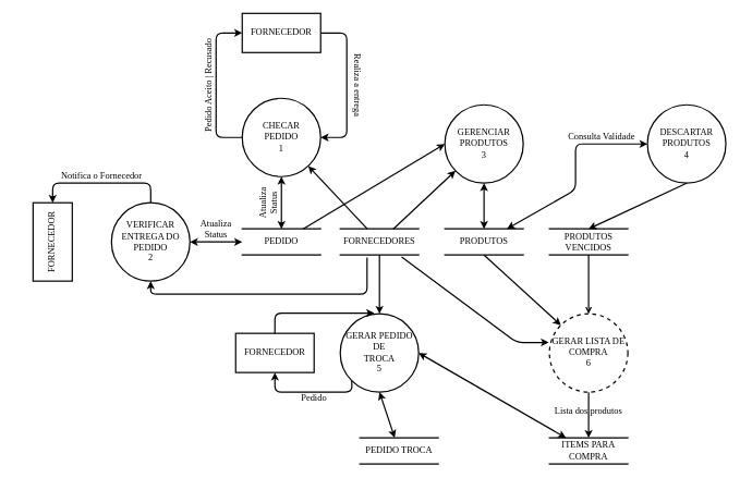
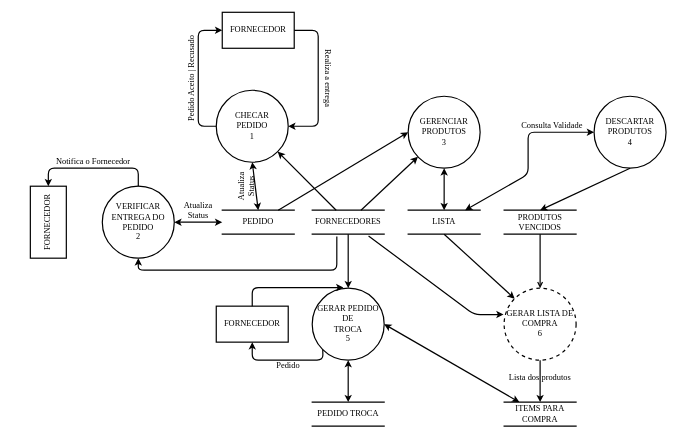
  <mxCell id="0" />
  <mxCell id="1" parent="0" />
  <mxCell id="2" value="FORNECEDOR" style="rounded=0;whiteSpace=wrap;html=1;strokeWidth=2;fontFamily=Tahoma;fontSize=14;" parent="1" vertex="1"><mxGeometry x="370" y="20" width="120" height="60" as="geometry" /></mxCell>
- <mxCell id="3" value="CHECAR&lt;br style=&quot;font-size: 14px;&quot;&gt;PEDIDO&lt;br style=&quot;font-size: 14px;&quot;&gt;1" style="ellipse;whiteSpace=wrap;html=1;aspect=fixed;strokeWidth=2;fontFamily=Tahoma;fontSize=14;" parent="1" vertex="1"><mxGeometry x="370" y="150" width="120" height="120" as="geometry" /></mxCell>
+ <mxCell id="3" value="CHECAR&lt;br style=&quot;font-size: 14px;&quot;&gt;PEDIDO&lt;br style=&quot;font-size: 14px;&quot;&gt;1" style="ellipse;whiteSpace=wrap;html=1;aspect=fixed;strokeWidth=2;fontFamily=Tahoma;fontSize=14;" parent="1" vertex="1"><mxGeometry x="360" y="150" width="120" height="120" as="geometry" /></mxCell>
  <mxCell id="4" value="" style="endArrow=classic;html=1;exitX=1;exitY=0.5;exitDx=0;exitDy=0;entryX=1;entryY=0.5;entryDx=0;entryDy=0;strokeWidth=2;fontFamily=Tahoma;fontSize=14;" parent="1" source="2" target="3" edge="1"><mxGeometry width="50" height="50" relative="1" as="geometry"><mxPoint x="540" y="130" as="sourcePoint" /><mxPoint x="590" y="80" as="targetPoint" /><Array as="points"><mxPoint x="530" y="50" /><mxPoint x="530" y="210" /></Array></mxGeometry></mxCell>
  <mxCell id="5" value="Realiza a entrega" style="text;html=1;strokeColor=none;fillColor=none;align=center;verticalAlign=middle;whiteSpace=wrap;rounded=0;rotation=90;strokeWidth=2;fontFamily=Tahoma;fontSize=14;" parent="1" vertex="1"><mxGeometry x="490" y="120" width="110" height="20" as="geometry" /></mxCell>
  <mxCell id="6" value="PEDIDO" style="shape=partialRectangle;whiteSpace=wrap;html=1;left=0;right=0;fillColor=none;strokeWidth=2;fontFamily=Tahoma;fontSize=14;" parent="1" vertex="1"><mxGeometry x="370" y="350" width="120" height="40" as="geometry" /></mxCell>
  <mxCell id="7" value="FORNECEDORES" style="shape=partialRectangle;whiteSpace=wrap;html=1;left=0;right=0;fillColor=none;strokeWidth=2;fontFamily=Tahoma;fontSize=14;" parent="1" vertex="1"><mxGeometry x="520" y="350" width="120" height="40" as="geometry" /></mxCell>
  <mxCell id="8" value="" style="endArrow=classic;html=1;strokeWidth=2;fontFamily=Tahoma;fontSize=14;" parent="1" source="7" target="3" edge="1"><mxGeometry width="50" height="50" relative="1" as="geometry"><mxPoint x="560" y="330" as="sourcePoint" /><mxPoint x="610" y="280" as="targetPoint" /></mxGeometry></mxCell>
  <mxCell id="9" value="" style="endArrow=classic;startArrow=classic;html=1;entryX=0.5;entryY=1;entryDx=0;entryDy=0;exitX=0.5;exitY=0;exitDx=0;exitDy=0;strokeWidth=2;fontFamily=Tahoma;fontSize=14;" parent="1" source="6" target="3" edge="1"><mxGeometry width="50" height="50" relative="1" as="geometry"><mxPoint x="410" y="340" as="sourcePoint" /><mxPoint x="460" y="290" as="targetPoint" /></mxGeometry></mxCell>
  <mxCell id="10" value="" style="endArrow=classic;html=1;entryX=0;entryY=0.5;entryDx=0;entryDy=0;exitX=0;exitY=0.5;exitDx=0;exitDy=0;strokeWidth=2;fontFamily=Tahoma;fontSize=14;" parent="1" source="3" target="2" edge="1"><mxGeometry width="50" height="50" relative="1" as="geometry"><mxPoint x="310" y="150" as="sourcePoint" /><mxPoint x="360" y="100" as="targetPoint" /><Array as="points"><mxPoint x="330" y="210" /><mxPoint x="330" y="50" /></Array></mxGeometry></mxCell>
  <mxCell id="11" value="Pedido Aceito | Recusado" style="text;html=1;strokeColor=none;fillColor=none;align=center;verticalAlign=middle;whiteSpace=wrap;rounded=0;rotation=-90;strokeWidth=2;fontFamily=Tahoma;fontSize=14;" parent="1" vertex="1"><mxGeometry y="120" width="180" height="20" as="geometry" x="230" /></mxCell>
- <mxCell id="12" value="PRODUTOS" style="shape=partialRectangle;whiteSpace=wrap;html=1;left=0;right=0;fillColor=none;strokeWidth=2;fontFamily=Tahoma;fontSize=14;" parent="1" vertex="1"><mxGeometry x="680" y="350" width="120" height="40" as="geometry" /></mxCell>
+ <mxCell id="12" value="LISTA" style="shape=partialRectangle;whiteSpace=wrap;html=1;left=0;right=0;fillColor=none;strokeWidth=2;fontFamily=Tahoma;fontSize=14;" parent="1" vertex="1"><mxGeometry x="680" y="350" width="120" height="40" as="geometry" /></mxCell>
  <mxCell id="13" value="GERENCIAR&lt;br style=&quot;font-size: 14px;&quot;&gt;PRODUTOS&lt;br style=&quot;font-size: 14px;&quot;&gt;3" style="ellipse;whiteSpace=wrap;html=1;aspect=fixed;strokeWidth=2;fontFamily=Tahoma;fontSize=14;" parent="1" vertex="1"><mxGeometry x="680" y="160" width="120" height="120" as="geometry" /></mxCell>
  <mxCell id="14" value="" style="endArrow=classic;startArrow=classic;html=1;entryX=0.5;entryY=1;entryDx=0;entryDy=0;exitX=0.5;exitY=0;exitDx=0;exitDy=0;strokeWidth=2;fontFamily=Tahoma;fontSize=14;" parent="1" source="12" target="13" edge="1"><mxGeometry width="50" height="50" relative="1" as="geometry"><mxPoint x="730" y="340" as="sourcePoint" /><mxPoint x="780" y="290" as="targetPoint" /></mxGeometry></mxCell>
  <mxCell id="15" value="" style="endArrow=classic;html=1;strokeWidth=2;fontFamily=Tahoma;fontSize=14;" parent="1" source="7" target="13" edge="1"><mxGeometry width="50" height="50" relative="1" as="geometry"><mxPoint x="590" y="330" as="sourcePoint" /><mxPoint x="640" y="280" as="targetPoint" /></mxGeometry></mxCell>
  <mxCell id="16" value="DESCARTAR&lt;br style=&quot;font-size: 14px;&quot;&gt;PRODUTOS&lt;br style=&quot;font-size: 14px;&quot;&gt;4" style="ellipse;whiteSpace=wrap;html=1;aspect=fixed;strokeWidth=2;fontFamily=Tahoma;fontSize=14;" parent="1" vertex="1"><mxGeometry x="990" y="160" width="120" height="120" as="geometry" /></mxCell>
  <mxCell id="17" value="PRODUTOS&lt;br style=&quot;font-size: 14px;&quot;&gt;VENCIDOS" style="shape=partialRectangle;whiteSpace=wrap;html=1;left=0;right=0;fillColor=none;strokeWidth=2;fontFamily=Tahoma;fontSize=14;" parent="1" vertex="1"><mxGeometry x="840" y="350" width="120" height="40" as="geometry" /></mxCell>
  <mxCell id="18" value="Consulta Validade" style="text;html=1;strokeColor=none;fillColor=none;align=center;verticalAlign=middle;whiteSpace=wrap;rounded=0;rotation=0;strokeWidth=2;fontFamily=Tahoma;fontSize=14;" parent="1" vertex="1"><mxGeometry x="850" y="200" width="140" height="20" as="geometry" /></mxCell>
  <mxCell id="19" value="" style="endArrow=classic;startArrow=classic;html=1;entryX=0;entryY=0.5;entryDx=0;entryDy=0;strokeWidth=2;fontFamily=Tahoma;fontSize=14;" parent="1" source="12" target="16" edge="1"><mxGeometry width="50" height="50" relative="1" as="geometry"><mxPoint x="840" y="300" as="sourcePoint" /><mxPoint x="890" y="250" as="targetPoint" /><Array as="points"><mxPoint x="880" y="290" /><mxPoint x="880" y="220" /></Array></mxGeometry></mxCell>
  <mxCell id="20" value="" style="endArrow=classic;html=1;exitX=0.5;exitY=1;exitDx=0;exitDy=0;entryX=0.5;entryY=0;entryDx=0;entryDy=0;strokeWidth=2;fontFamily=Tahoma;fontSize=14;" parent="1" source="16" target="17" edge="1"><mxGeometry width="50" height="50" relative="1" as="geometry"><mxPoint x="1090" y="380" as="sourcePoint" /><mxPoint x="1140" y="330" as="targetPoint" /></mxGeometry></mxCell>
  <mxCell id="21" value="GERAR PEDIDO&lt;br style=&quot;font-size: 14px;&quot;&gt;DE&lt;br style=&quot;font-size: 14px;&quot;&gt;TROCA&lt;br style=&quot;font-size: 14px;&quot;&gt;5" style="ellipse;whiteSpace=wrap;html=1;aspect=fixed;strokeWidth=2;fontFamily=Tahoma;fontSize=14;" parent="1" vertex="1"><mxGeometry x="520" y="480" width="120" height="120" as="geometry" /></mxCell>
  <mxCell id="22" value="GERAR LISTA DE COMPRA&lt;br&gt;6" style="ellipse;whiteSpace=wrap;html=1;aspect=fixed;strokeWidth=2;fontFamily=Tahoma;fontSize=14;dashed=1;" parent="1" vertex="1"><mxGeometry x="840" y="480" width="120" height="120" as="geometry" /></mxCell>
  <mxCell id="23" value="" style="endArrow=classic;html=1;exitX=0.5;exitY=1;exitDx=0;exitDy=0;strokeWidth=2;fontFamily=Tahoma;fontSize=14;" parent="1" source="7" target="21" edge="1"><mxGeometry width="50" height="50" relative="1" as="geometry"><mxPoint x="430" y="510" as="sourcePoint" /><mxPoint x="480" y="460" as="targetPoint" /></mxGeometry></mxCell>
  <mxCell id="24" value="" style="endArrow=classic;startArrow=classic;html=1;exitX=1;exitY=0.5;exitDx=0;exitDy=0;strokeWidth=2;fontFamily=Tahoma;fontSize=14;" parent="1" source="21" target="29" edge="1"><mxGeometry width="50" height="50" relative="1" as="geometry"><mxPoint x="730" y="500" as="sourcePoint" /><mxPoint x="780" y="450" as="targetPoint" /></mxGeometry></mxCell>
- <mxCell id="25" value="PEDIDO TROCA" style="shape=partialRectangle;whiteSpace=wrap;html=1;left=0;right=0;fillColor=none;strokeWidth=2;fontFamily=Tahoma;fontSize=14;" parent="1" vertex="1"><mxGeometry x="550" y="670" width="120" height="40" as="geometry" /></mxCell>
+ <mxCell id="25" value="PEDIDO TROCA" style="shape=partialRectangle;whiteSpace=wrap;html=1;left=0;right=0;fillColor=none;strokeWidth=2;fontFamily=Tahoma;fontSize=14;" parent="1" vertex="1"><mxGeometry x="520" y="670" width="120" height="40" as="geometry" /></mxCell>
  <mxCell id="26" value="" style="endArrow=classic;html=1;exitX=0.783;exitY=1.075;exitDx=0;exitDy=0;exitPerimeter=0;entryX=-0.008;entryY=0.367;entryDx=0;entryDy=0;entryPerimeter=0;strokeWidth=2;fontFamily=Tahoma;fontSize=14;" parent="1" source="7" target="22" edge="1"><mxGeometry width="50" height="50" relative="1" as="geometry"><mxPoint x="680" y="460" as="sourcePoint" /><mxPoint x="730" y="410" as="targetPoint" /><Array as="points"><mxPoint x="790" y="524" /></Array></mxGeometry></mxCell>
  <mxCell id="27" value="" style="endArrow=classic;html=1;exitX=0.5;exitY=1;exitDx=0;exitDy=0;entryX=0;entryY=0;entryDx=0;entryDy=0;strokeWidth=2;fontFamily=Tahoma;fontSize=14;" parent="1" source="12" target="22" edge="1"><mxGeometry width="50" height="50" relative="1" as="geometry"><mxPoint x="890" y="470" as="sourcePoint" /><mxPoint x="940" y="420" as="targetPoint" /><Array as="points" /></mxGeometry></mxCell>
  <mxCell id="28" value="" style="endArrow=open;html=1;exitX=0.5;exitY=1;exitDx=0;exitDy=0;entryX=0.5;entryY=0;entryDx=0;entryDy=0;strokeWidth=2;fontFamily=Tahoma;fontSize=14;" parent="1" source="17" target="22" edge="1"><mxGeometry width="50" height="50" relative="1" as="geometry"><mxPoint x="930" y="480" as="sourcePoint" /><mxPoint x="980" y="430" as="targetPoint" /></mxGeometry></mxCell>
  <mxCell id="29" value="ITEMS PARA COMPRA" style="shape=partialRectangle;whiteSpace=wrap;html=1;left=0;right=0;fillColor=none;strokeWidth=2;fontFamily=Tahoma;fontSize=14;" parent="1" vertex="1"><mxGeometry x="840" y="670" width="120" height="40" as="geometry" /></mxCell>
  <mxCell id="30" value="" style="endArrow=classic;html=1;exitX=0.5;exitY=1;exitDx=0;exitDy=0;entryX=0.5;entryY=0;entryDx=0;entryDy=0;strokeWidth=2;fontFamily=Tahoma;fontSize=14;" parent="1" source="22" target="29" edge="1"><mxGeometry width="50" height="50" relative="1" as="geometry"><mxPoint x="920" y="670" as="sourcePoint" /><mxPoint x="970" y="620" as="targetPoint" /></mxGeometry></mxCell>
  <mxCell id="31" value="Lista dos produtos" style="text;html=1;strokeColor=none;fillColor=none;align=center;verticalAlign=middle;whiteSpace=wrap;rounded=0;strokeWidth=2;fontFamily=Tahoma;fontSize=14;" parent="1" vertex="1"><mxGeometry x="820" y="620" width="160" height="20" as="geometry" /></mxCell>
  <mxCell id="32" value="VERIFICAR ENTREGA DO PEDIDO&lt;br&gt;2" style="ellipse;whiteSpace=wrap;html=1;aspect=fixed;strokeWidth=2;fontFamily=Tahoma;fontSize=14;" parent="1" vertex="1"><mxGeometry x="170" y="310" width="120" height="120" as="geometry" /></mxCell>
  <mxCell id="33" value="" style="endArrow=classic;startArrow=classic;html=1;strokeWidth=2;fontFamily=Tahoma;fontSize=14;exitX=1;exitY=0.5;exitDx=0;exitDy=0;" parent="1" source="32" target="6" edge="1"><mxGeometry width="50" height="50" relative="1" as="geometry"><mxPoint x="330" y="390" as="sourcePoint" /><mxPoint x="380" y="340" as="targetPoint" /></mxGeometry></mxCell>
  <mxCell id="34" value="" style="endArrow=classic;html=1;strokeWidth=2;fontFamily=Tahoma;fontSize=14;exitX=0.342;exitY=1.1;exitDx=0;exitDy=0;exitPerimeter=0;entryX=0.5;entryY=1;entryDx=0;entryDy=0;" parent="1" source="7" target="32" edge="1"><mxGeometry width="50" height="50" relative="1" as="geometry"><mxPoint x="260" y="520" as="sourcePoint" /><mxPoint x="310" y="470" as="targetPoint" /><Array as="points"><mxPoint x="561" y="450" /><mxPoint y="450" x="230" /></Array></mxGeometry></mxCell>
  <mxCell id="35" value="FORNECEDOR" style="rounded=0;whiteSpace=wrap;html=1;strokeWidth=2;fontFamily=Tahoma;fontSize=14;rotation=-90;" parent="1" vertex="1"><mxGeometry x="20" y="340" width="120" height="60" as="geometry" /></mxCell>
  <mxCell id="36" value="" style="endArrow=classic;html=1;strokeWidth=2;fontFamily=Tahoma;fontSize=14;exitX=0.5;exitY=0;exitDx=0;exitDy=0;entryX=1;entryY=0.5;entryDx=0;entryDy=0;" parent="1" source="32" target="35" edge="1"><mxGeometry width="50" height="50" relative="1" as="geometry"><mxPoint x="190" y="260" as="sourcePoint" /><mxPoint x="240" y="210" as="targetPoint" /><Array as="points"><mxPoint y="280" x="230" /><mxPoint x="80" y="280" /></Array></mxGeometry></mxCell>
  <mxCell id="37" value="Notifica o Fornecedor" style="text;html=1;strokeColor=none;fillColor=none;align=center;verticalAlign=middle;whiteSpace=wrap;rounded=0;fontFamily=Tahoma;fontSize=14;" parent="1" vertex="1"><mxGeometry x="70" y="260" width="170" height="20" as="geometry" /></mxCell>
  <mxCell id="38" value="Atualiza Status" style="text;html=1;strokeColor=none;fillColor=none;align=center;verticalAlign=middle;whiteSpace=wrap;rounded=0;fontFamily=Tahoma;fontSize=14;" parent="1" vertex="1"><mxGeometry x="310" y="340" width="40" height="20" as="geometry" /></mxCell>
  <mxCell id="39" value="Atualiza Status" style="text;html=1;strokeColor=none;fillColor=none;align=center;verticalAlign=middle;whiteSpace=wrap;rounded=0;fontFamily=Tahoma;fontSize=14;rotation=-90;" parent="1" vertex="1"><mxGeometry x="390" y="300" width="40" height="20" as="geometry" /></mxCell>
  <mxCell id="40" value="" style="endArrow=classic;html=1;entryX=0;entryY=0.5;entryDx=0;entryDy=0;strokeWidth=2;" parent="1" source="6" target="13" edge="1"><mxGeometry width="50" height="50" relative="1" as="geometry"><mxPoint x="470" y="340" as="sourcePoint" /><mxPoint x="520" y="290" as="targetPoint" /></mxGeometry></mxCell>
  <mxCell id="41" value="FORNECEDOR" style="rounded=0;whiteSpace=wrap;html=1;strokeWidth=2;fontFamily=Tahoma;fontSize=14;rotation=0;" parent="1" vertex="1"><mxGeometry x="360" y="510" width="120" height="60" as="geometry" /></mxCell>
  <mxCell id="42" value="" style="endArrow=classic;html=1;exitX=0;exitY=1;exitDx=0;exitDy=0;entryX=0.5;entryY=1;entryDx=0;entryDy=0;strokeWidth=2;" parent="1" source="21" target="41" edge="1"><mxGeometry width="50" height="50" relative="1" as="geometry"><mxPoint x="430" y="630" as="sourcePoint" /><mxPoint x="420" y="590" as="targetPoint" /><Array as="points"><mxPoint x="538" y="600" /><mxPoint x="420" y="600" /></Array></mxGeometry></mxCell>
  <mxCell id="43" value="" style="endArrow=classic;html=1;exitX=0.5;exitY=0;exitDx=0;exitDy=0;entryX=0.433;entryY=-0.008;entryDx=0;entryDy=0;entryPerimeter=0;strokeWidth=2;" parent="1" source="41" target="21" edge="1"><mxGeometry width="50" height="50" relative="1" as="geometry"><mxPoint x="440" y="500" as="sourcePoint" /><mxPoint x="490" y="450" as="targetPoint" /><Array as="points"><mxPoint x="420" y="479" /></Array></mxGeometry></mxCell>
  <mxCell id="44" value="Pedido" style="text;html=1;strokeColor=none;fillColor=none;align=center;verticalAlign=middle;whiteSpace=wrap;rounded=0;strokeWidth=2;fontFamily=Tahoma;fontSize=14;" parent="1" vertex="1"><mxGeometry x="430" y="600" width="100" height="20" as="geometry" /></mxCell>
  <mxCell id="45" value="" style="endArrow=classic;startArrow=classic;html=1;strokeWidth=2;exitX=0.5;exitY=1;exitDx=0;exitDy=0;" parent="1" source="21" target="25" edge="1"><mxGeometry width="50" height="50" relative="1" as="geometry"><mxPoint x="450" y="510" as="sourcePoint" /><mxPoint x="500" y="460" as="targetPoint" /></mxGeometry></mxCell>
